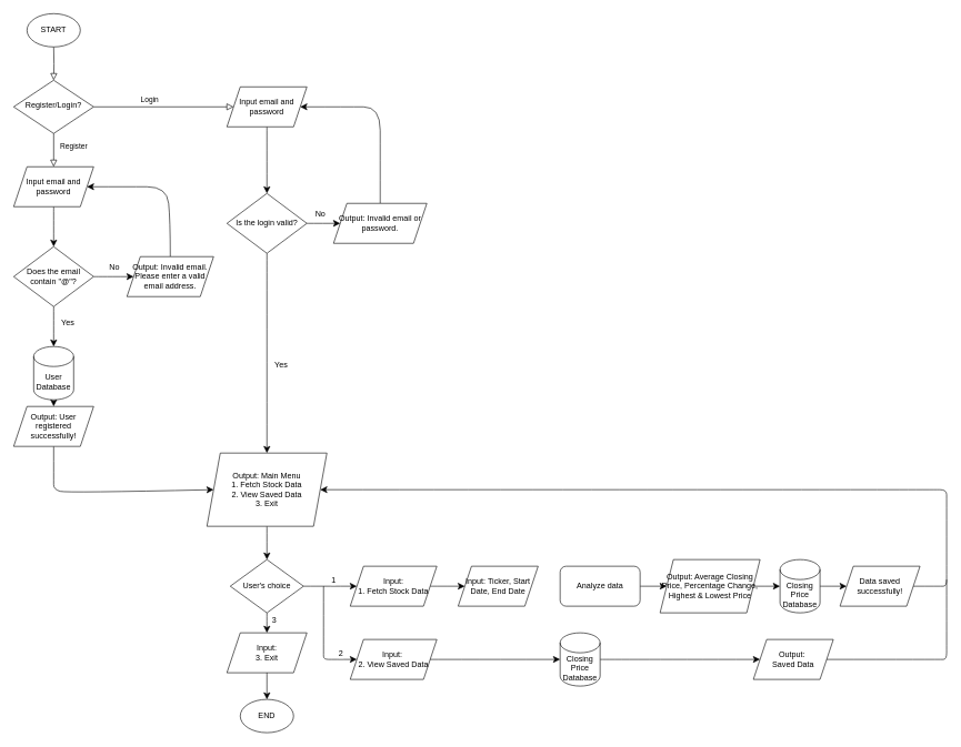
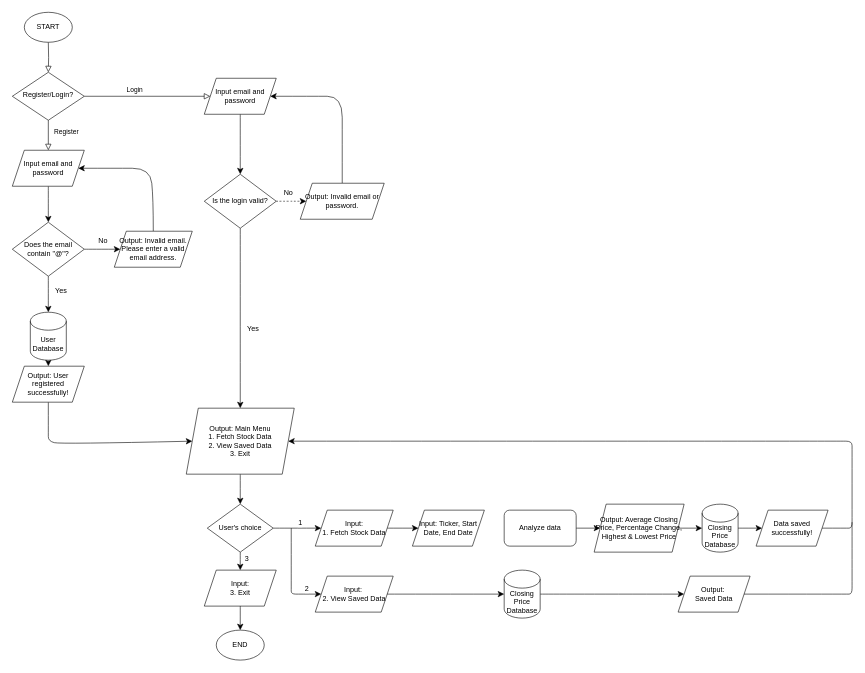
  <mxCell id="0" />
  <mxCell id="1" parent="0" />
  <mxCell id="2" value="" style="rounded=0;html=1;jettySize=auto;orthogonalLoop=1;fontSize=11;endArrow=block;endFill=0;endSize=8;strokeWidth=1;shadow=0;labelBackgroundColor=none;edgeStyle=orthogonalEdgeStyle;entryX=0.5;entryY=0;entryDx=0;entryDy=0;" parent="1" target="5" edge="1"><mxGeometry relative="1" as="geometry"><mxPoint x="80" y="70" as="sourcePoint" /></mxGeometry></mxCell>
  <mxCell id="3" value="Register" style="rounded=0;html=1;jettySize=auto;orthogonalLoop=1;fontSize=11;endArrow=block;endFill=0;endSize=8;strokeWidth=1;shadow=0;labelBackgroundColor=none;edgeStyle=orthogonalEdgeStyle;entryX=0.5;entryY=0;entryDx=0;entryDy=0;" parent="1" source="5" target="8" edge="1"><mxGeometry x="-0.2" y="30" relative="1" as="geometry"><mxPoint as="offset" /><mxPoint x="80" y="250" as="targetPoint" /></mxGeometry></mxCell>
  <mxCell id="4" value="Login" style="edgeStyle=orthogonalEdgeStyle;rounded=0;html=1;jettySize=auto;orthogonalLoop=1;fontSize=11;endArrow=block;endFill=0;endSize=8;strokeWidth=1;shadow=0;labelBackgroundColor=none;entryX=0;entryY=0.5;entryDx=0;entryDy=0;" parent="1" source="5" target="15" edge="1"><mxGeometry x="-0.2" y="10" relative="1" as="geometry"><mxPoint as="offset" /><mxPoint x="180" y="160" as="targetPoint" /></mxGeometry></mxCell>
  <mxCell id="5" value="Register/Login?" style="rhombus;whiteSpace=wrap;html=1;shadow=0;fontFamily=Helvetica;fontSize=12;align=center;strokeWidth=1;spacing=6;spacingTop=-4;" parent="1" vertex="1"><mxGeometry x="20" y="120" width="120" height="80" as="geometry" /></mxCell>
  <mxCell id="6" value="START" style="ellipse;whiteSpace=wrap;html=1;" vertex="1" parent="1"><mxGeometry x="40" y="20" width="80" height="50" as="geometry" /></mxCell>
  <mxCell id="7" style="edgeStyle=none;curved=1;rounded=0;orthogonalLoop=1;jettySize=auto;html=1;exitX=0.5;exitY=1;exitDx=0;exitDy=0;entryX=0.5;entryY=0;entryDx=0;entryDy=0;fontSize=12;startSize=8;endSize=8;" edge="1" parent="1" source="8" target="13"><mxGeometry relative="1" as="geometry" /></mxCell>
  <mxCell id="8" value="Input email and password" style="shape=parallelogram;perimeter=parallelogramPerimeter;whiteSpace=wrap;html=1;fixedSize=1;" vertex="1" parent="1"><mxGeometry x="20" y="250" width="120" height="60" as="geometry" /></mxCell>
  <mxCell id="9" style="edgeStyle=none;curved=1;rounded=0;orthogonalLoop=1;jettySize=auto;html=1;exitX=0.5;exitY=1;exitDx=0;exitDy=0;entryX=0.5;entryY=0;entryDx=0;entryDy=0;fontSize=12;startSize=8;endSize=8;entryPerimeter=0;" edge="1" parent="1" source="13" target="26"><mxGeometry relative="1" as="geometry"><mxPoint x="80" y="490" as="targetPoint" /></mxGeometry></mxCell>
  <mxCell id="10" value="Yes" style="edgeLabel;html=1;align=center;verticalAlign=middle;resizable=0;points=[];fontSize=12;" vertex="1" connectable="0" parent="9"><mxGeometry x="-0.133" y="7" relative="1" as="geometry"><mxPoint x="13" y="-3" as="offset" /></mxGeometry></mxCell>
  <mxCell id="11" style="edgeStyle=none;curved=1;rounded=0;orthogonalLoop=1;jettySize=auto;html=1;exitX=1;exitY=0.5;exitDx=0;exitDy=0;fontSize=12;startSize=8;endSize=8;" edge="1" parent="1" source="13" target="22"><mxGeometry relative="1" as="geometry" /></mxCell>
  <mxCell id="12" value="No" style="edgeLabel;html=1;align=center;verticalAlign=middle;resizable=0;points=[];fontSize=12;" vertex="1" connectable="0" parent="11"><mxGeometry x="-0.367" y="1" relative="1" as="geometry"><mxPoint x="11" y="-14" as="offset" /></mxGeometry></mxCell>
  <mxCell id="13" value="Does the email contain &quot;@&quot;?" style="rhombus;whiteSpace=wrap;html=1;" vertex="1" parent="1"><mxGeometry x="20" y="370" width="120" height="90" as="geometry" /></mxCell>
  <mxCell id="14" style="edgeStyle=none;curved=1;rounded=0;orthogonalLoop=1;jettySize=auto;html=1;exitX=0.5;exitY=1;exitDx=0;exitDy=0;entryX=0.5;entryY=0;entryDx=0;entryDy=0;fontSize=12;startSize=8;endSize=8;" edge="1" parent="1" source="15" target="20"><mxGeometry relative="1" as="geometry" /></mxCell>
  <mxCell id="15" value="Input email and password" style="shape=parallelogram;perimeter=parallelogramPerimeter;whiteSpace=wrap;html=1;fixedSize=1;" vertex="1" parent="1"><mxGeometry x="340" y="130" width="120" height="60" as="geometry" /></mxCell>
- <mxCell id="16" style="edgeStyle=none;curved=1;rounded=0;orthogonalLoop=1;jettySize=auto;html=1;exitX=1;exitY=0.5;exitDx=0;exitDy=0;fontSize=12;startSize=8;endSize=8;entryX=0;entryY=0.5;entryDx=0;entryDy=0;" edge="1" parent="1" source="20" target="24"><mxGeometry relative="1" as="geometry" /></mxCell>
+ <mxCell id="16" style="edgeStyle=none;curved=1;rounded=0;orthogonalLoop=1;jettySize=auto;html=1;exitX=1;exitY=0.5;exitDx=0;exitDy=0;fontSize=12;startSize=8;endSize=8;entryX=0;entryY=0.5;entryDx=0;entryDy=0;dashed=1;" edge="1" parent="1" source="20" target="24"><mxGeometry relative="1" as="geometry" /></mxCell>
  <mxCell id="17" value="No" style="edgeLabel;html=1;align=center;verticalAlign=middle;resizable=0;points=[];fontSize=12;" vertex="1" connectable="0" parent="16"><mxGeometry x="-0.24" y="1" relative="1" as="geometry"><mxPoint y="-14" as="offset" /></mxGeometry></mxCell>
  <mxCell id="18" style="edgeStyle=none;curved=1;rounded=0;orthogonalLoop=1;jettySize=auto;html=1;exitX=0.5;exitY=1;exitDx=0;exitDy=0;fontSize=12;startSize=8;endSize=8;" edge="1" parent="1" source="20" target="30"><mxGeometry relative="1" as="geometry" /></mxCell>
  <mxCell id="19" value="Yes" style="edgeLabel;html=1;align=center;verticalAlign=middle;resizable=0;points=[];fontSize=12;" vertex="1" connectable="0" parent="18"><mxGeometry x="0.212" y="-1" relative="1" as="geometry"><mxPoint x="21" y="-16" as="offset" /></mxGeometry></mxCell>
  <mxCell id="20" value="Is the login valid?" style="rhombus;whiteSpace=wrap;html=1;" vertex="1" parent="1"><mxGeometry x="340" y="290" width="120" height="90" as="geometry" /></mxCell>
  <mxCell id="21" style="edgeStyle=none;curved=1;rounded=0;orthogonalLoop=1;jettySize=auto;html=1;exitX=0.5;exitY=0;exitDx=0;exitDy=0;entryX=1;entryY=0.5;entryDx=0;entryDy=0;fontSize=12;startSize=8;endSize=8;" edge="1" parent="1" source="22" target="8"><mxGeometry relative="1" as="geometry"><Array as="points"><mxPoint x="255" y="330" /><mxPoint x="250" y="280" /><mxPoint x="190" y="280" /></Array></mxGeometry></mxCell>
  <mxCell id="22" value="Output: Invalid email. Please enter a valid email address." style="shape=parallelogram;perimeter=parallelogramPerimeter;whiteSpace=wrap;html=1;fixedSize=1;" vertex="1" parent="1"><mxGeometry x="190" y="385" width="130" height="60" as="geometry" /></mxCell>
  <mxCell id="23" style="edgeStyle=none;curved=1;rounded=0;orthogonalLoop=1;jettySize=auto;html=1;exitX=0.5;exitY=0;exitDx=0;exitDy=0;entryX=1;entryY=0.5;entryDx=0;entryDy=0;fontSize=12;startSize=8;endSize=8;" edge="1" parent="1" source="24" target="15"><mxGeometry relative="1" as="geometry"><Array as="points"><mxPoint x="570" y="230" /><mxPoint x="570" y="160" /><mxPoint x="520" y="160" /></Array></mxGeometry></mxCell>
  <mxCell id="24" value="Output: Invalid email or password." style="shape=parallelogram;perimeter=parallelogramPerimeter;whiteSpace=wrap;html=1;fixedSize=1;" vertex="1" parent="1"><mxGeometry x="500" y="305" width="140" height="60" as="geometry" /></mxCell>
  <mxCell id="25" style="edgeStyle=none;curved=1;rounded=0;orthogonalLoop=1;jettySize=auto;html=1;exitX=0.5;exitY=1;exitDx=0;exitDy=0;exitPerimeter=0;entryX=0.5;entryY=0;entryDx=0;entryDy=0;fontSize=12;startSize=8;endSize=8;" edge="1" parent="1" source="26" target="28"><mxGeometry relative="1" as="geometry" /></mxCell>
  <mxCell id="26" value="User Database" style="shape=cylinder3;whiteSpace=wrap;html=1;boundedLbl=1;backgroundOutline=1;size=15;" vertex="1" parent="1"><mxGeometry x="50" y="520" width="60" height="80" as="geometry" /></mxCell>
  <mxCell id="27" style="edgeStyle=none;curved=1;rounded=0;orthogonalLoop=1;jettySize=auto;html=1;exitX=0.5;exitY=1;exitDx=0;exitDy=0;entryX=0;entryY=0.5;entryDx=0;entryDy=0;fontSize=12;startSize=8;endSize=8;" edge="1" parent="1" source="28" target="30"><mxGeometry relative="1" as="geometry"><Array as="points"><mxPoint x="80" y="720" /><mxPoint x="80" y="735" /><mxPoint x="100" y="740" /></Array></mxGeometry></mxCell>
  <mxCell id="28" value="Output: User registered successfully!" style="shape=parallelogram;perimeter=parallelogramPerimeter;whiteSpace=wrap;html=1;fixedSize=1;" vertex="1" parent="1"><mxGeometry x="20" y="610" width="120" height="60" as="geometry" /></mxCell>
  <mxCell id="29" style="edgeStyle=none;curved=1;rounded=0;orthogonalLoop=1;jettySize=auto;html=1;exitX=0.5;exitY=1;exitDx=0;exitDy=0;entryX=0.5;entryY=0;entryDx=0;entryDy=0;fontSize=12;startSize=8;endSize=8;" edge="1" parent="1" source="30" target="35"><mxGeometry relative="1" as="geometry" /></mxCell>
  <mxCell id="30" value="Output: Main Menu&lt;div&gt;1. Fetch Stock Data&lt;/div&gt;&lt;div&gt;2. View Saved Data&lt;/div&gt;&lt;div&gt;3. Exit&lt;/div&gt;" style="shape=parallelogram;perimeter=parallelogramPerimeter;whiteSpace=wrap;html=1;fixedSize=1;" vertex="1" parent="1"><mxGeometry x="310" y="680" width="180" height="110" as="geometry" /></mxCell>
  <mxCell id="31" style="edgeStyle=none;curved=1;rounded=0;orthogonalLoop=1;jettySize=auto;html=1;exitX=1;exitY=0.5;exitDx=0;exitDy=0;entryX=0;entryY=0.5;entryDx=0;entryDy=0;fontSize=12;startSize=8;endSize=8;" edge="1" parent="1" source="35" target="37"><mxGeometry relative="1" as="geometry" /></mxCell>
  <mxCell id="32" value="1" style="edgeLabel;html=1;align=center;verticalAlign=middle;resizable=0;points=[];fontSize=12;" vertex="1" connectable="0" parent="31"><mxGeometry x="0.136" y="-1" relative="1" as="geometry"><mxPoint x="-1" y="-11" as="offset" /></mxGeometry></mxCell>
  <mxCell id="33" style="edgeStyle=none;curved=1;rounded=0;orthogonalLoop=1;jettySize=auto;html=1;exitX=0.5;exitY=1;exitDx=0;exitDy=0;entryX=0.5;entryY=0;entryDx=0;entryDy=0;fontSize=12;startSize=8;endSize=8;" edge="1" parent="1" source="35" target="42"><mxGeometry relative="1" as="geometry" /></mxCell>
  <mxCell id="34" value="3" style="edgeLabel;html=1;align=center;verticalAlign=middle;resizable=0;points=[];fontSize=12;" vertex="1" connectable="0" parent="33"><mxGeometry x="-0.281" y="-1" relative="1" as="geometry"><mxPoint x="11" as="offset" /></mxGeometry></mxCell>
  <mxCell id="35" value="User's choice" style="rhombus;whiteSpace=wrap;html=1;" vertex="1" parent="1"><mxGeometry x="345" y="840" width="110" height="80" as="geometry" /></mxCell>
  <mxCell id="36" style="edgeStyle=none;curved=1;rounded=0;orthogonalLoop=1;jettySize=auto;html=1;exitX=1;exitY=0.5;exitDx=0;exitDy=0;entryX=0;entryY=0.5;entryDx=0;entryDy=0;fontSize=12;startSize=8;endSize=8;" edge="1" parent="1" source="37" target="44"><mxGeometry relative="1" as="geometry" /></mxCell>
  <mxCell id="37" value="Input:&lt;div&gt;1. Fetch Stock Data&lt;/div&gt;" style="shape=parallelogram;perimeter=parallelogramPerimeter;whiteSpace=wrap;html=1;fixedSize=1;" vertex="1" parent="1"><mxGeometry x="525" y="850" width="130" height="60" as="geometry" /></mxCell>
  <mxCell id="38" value="Input:&amp;nbsp;&lt;div&gt;2. View Saved Data&lt;/div&gt;" style="shape=parallelogram;perimeter=parallelogramPerimeter;whiteSpace=wrap;html=1;fixedSize=1;" vertex="1" parent="1"><mxGeometry x="525" y="960" width="130" height="60" as="geometry" /></mxCell>
  <mxCell id="39" value="" style="endArrow=classic;html=1;rounded=0;fontSize=12;startSize=8;endSize=8;curved=1;entryX=0;entryY=0.5;entryDx=0;entryDy=0;" edge="1" parent="1" target="38"><mxGeometry width="50" height="50" relative="1" as="geometry"><mxPoint x="485" y="880" as="sourcePoint" /><mxPoint x="535" y="990" as="targetPoint" /><Array as="points"><mxPoint x="485" y="980" /><mxPoint x="485" y="990" /><mxPoint x="500" y="990" /></Array></mxGeometry></mxCell>
  <mxCell id="40" value="2" style="edgeLabel;html=1;align=center;verticalAlign=middle;resizable=0;points=[];fontSize=12;" vertex="1" connectable="0" parent="39"><mxGeometry x="0.554" y="1" relative="1" as="geometry"><mxPoint x="11" y="-9" as="offset" /></mxGeometry></mxCell>
  <mxCell id="41" style="edgeStyle=none;curved=1;rounded=0;orthogonalLoop=1;jettySize=auto;html=1;exitX=0.5;exitY=1;exitDx=0;exitDy=0;entryX=0.5;entryY=0;entryDx=0;entryDy=0;fontSize=12;startSize=8;endSize=8;" edge="1" parent="1" source="42" target="43"><mxGeometry relative="1" as="geometry" /></mxCell>
  <mxCell id="42" value="Input:&lt;div&gt;3. Exit&lt;/div&gt;" style="shape=parallelogram;perimeter=parallelogramPerimeter;whiteSpace=wrap;html=1;fixedSize=1;" vertex="1" parent="1"><mxGeometry x="340" y="950" width="120" height="60" as="geometry" /></mxCell>
  <mxCell id="43" value="END" style="ellipse;whiteSpace=wrap;html=1;" vertex="1" parent="1"><mxGeometry x="360" y="1050" width="80" height="50" as="geometry" /></mxCell>
  <mxCell id="44" value="Input: Ticker, Start Date, End Date" style="shape=parallelogram;perimeter=parallelogramPerimeter;whiteSpace=wrap;html=1;fixedSize=1;" vertex="1" parent="1"><mxGeometry x="687" y="850" width="120" height="60" as="geometry" /></mxCell>
  <mxCell id="45" style="edgeStyle=none;curved=1;rounded=0;orthogonalLoop=1;jettySize=auto;html=1;exitX=1;exitY=0.5;exitDx=0;exitDy=0;entryX=0;entryY=0.5;entryDx=0;entryDy=0;fontSize=12;startSize=8;endSize=8;" edge="1" parent="1" source="46" target="47"><mxGeometry relative="1" as="geometry" /></mxCell>
  <mxCell id="46" value="Analyze data" style="rounded=1;whiteSpace=wrap;html=1;" vertex="1" parent="1"><mxGeometry x="840" y="850" width="120" height="60" as="geometry" /></mxCell>
  <mxCell id="47" value="Output: Average Closing Price, Percentage Change, Highest &amp;amp; Lowest Price" style="shape=parallelogram;perimeter=parallelogramPerimeter;whiteSpace=wrap;html=1;fixedSize=1;" vertex="1" parent="1"><mxGeometry x="990" y="840" width="150" height="80" as="geometry" /></mxCell>
  <mxCell id="48" style="edgeStyle=none;curved=1;rounded=0;orthogonalLoop=1;jettySize=auto;html=1;exitX=1;exitY=0.5;exitDx=0;exitDy=0;exitPerimeter=0;entryX=0;entryY=0.5;entryDx=0;entryDy=0;fontSize=12;startSize=8;endSize=8;" edge="1" parent="1" source="49" target="52"><mxGeometry relative="1" as="geometry" /></mxCell>
  <mxCell id="49" value="Closing Price Database" style="shape=cylinder3;whiteSpace=wrap;html=1;boundedLbl=1;backgroundOutline=1;size=15;" vertex="1" parent="1"><mxGeometry x="1170" y="840" width="60" height="80" as="geometry" /></mxCell>
  <mxCell id="50" style="edgeStyle=none;curved=1;rounded=0;orthogonalLoop=1;jettySize=auto;html=1;exitX=1;exitY=0.5;exitDx=0;exitDy=0;entryX=0;entryY=0.5;entryDx=0;entryDy=0;entryPerimeter=0;fontSize=12;startSize=8;endSize=8;" edge="1" parent="1" source="47" target="49"><mxGeometry relative="1" as="geometry" /></mxCell>
  <mxCell id="51" style="edgeStyle=none;curved=1;rounded=0;orthogonalLoop=1;jettySize=auto;html=1;exitX=1;exitY=0.5;exitDx=0;exitDy=0;entryX=1;entryY=0.5;entryDx=0;entryDy=0;fontSize=12;startSize=8;endSize=8;" edge="1" parent="1" source="52" target="30"><mxGeometry relative="1" as="geometry"><Array as="points"><mxPoint x="1410" y="880" /><mxPoint x="1420" y="880" /><mxPoint x="1420" y="860" /><mxPoint x="1420" y="750" /><mxPoint x="1420" y="735" /><mxPoint x="1400" y="735" /></Array></mxGeometry></mxCell>
  <mxCell id="52" value="Data saved successfully!" style="shape=parallelogram;perimeter=parallelogramPerimeter;whiteSpace=wrap;html=1;fixedSize=1;" vertex="1" parent="1"><mxGeometry x="1260" y="850" width="120" height="60" as="geometry" /></mxCell>
  <mxCell id="53" style="edgeStyle=none;curved=1;rounded=0;orthogonalLoop=1;jettySize=auto;html=1;exitX=1;exitY=0.5;exitDx=0;exitDy=0;exitPerimeter=0;entryX=0;entryY=0.5;entryDx=0;entryDy=0;fontSize=12;startSize=8;endSize=8;" edge="1" parent="1" source="54" target="55"><mxGeometry relative="1" as="geometry" /></mxCell>
  <mxCell id="54" value="Closing Price Database" style="shape=cylinder3;whiteSpace=wrap;html=1;boundedLbl=1;backgroundOutline=1;size=15;" vertex="1" parent="1"><mxGeometry x="840" y="950" width="60" height="80" as="geometry" /></mxCell>
  <mxCell id="55" value="Output:&amp;nbsp;&lt;div&gt;Saved Data&lt;/div&gt;" style="shape=parallelogram;perimeter=parallelogramPerimeter;whiteSpace=wrap;html=1;fixedSize=1;" vertex="1" parent="1"><mxGeometry x="1130" y="960" width="120" height="60" as="geometry" /></mxCell>
  <mxCell id="56" style="edgeStyle=none;curved=1;rounded=0;orthogonalLoop=1;jettySize=auto;html=1;exitX=1;exitY=0.5;exitDx=0;exitDy=0;entryX=0;entryY=0.5;entryDx=0;entryDy=0;entryPerimeter=0;fontSize=12;startSize=8;endSize=8;" edge="1" parent="1" source="38" target="54"><mxGeometry relative="1" as="geometry" /></mxCell>
  <mxCell id="57" value="" style="endArrow=none;html=1;rounded=0;fontSize=12;startSize=8;endSize=8;curved=1;exitX=1;exitY=0.5;exitDx=0;exitDy=0;" edge="1" parent="1" source="55"><mxGeometry width="50" height="50" relative="1" as="geometry"><mxPoint x="880" y="900" as="sourcePoint" /><mxPoint x="1420" y="870" as="targetPoint" /><Array as="points"><mxPoint x="1410" y="990" /><mxPoint x="1420" y="990" /><mxPoint x="1420" y="970" /></Array></mxGeometry></mxCell>
